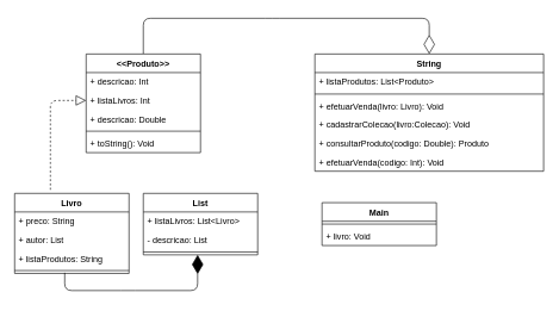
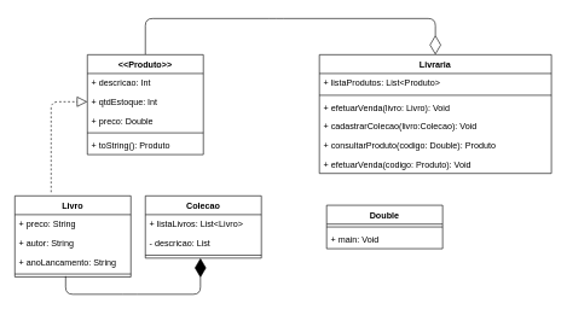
  <mxCell id="0" />
  <mxCell id="1" parent="0" />
  <mxCell id="2" value="" style="endArrow=block;dashed=1;endFill=0;endSize=12;html=1;entryX=0;entryY=0.5;entryDx=0;entryDy=0;" edge="1" parent="1" target="12"><mxGeometry width="160" relative="1" as="geometry"><mxPoint x="70" y="260" as="sourcePoint" /><mxPoint x="60" y="170" as="targetPoint" /><Array as="points"><mxPoint x="70" y="135" /></Array></mxGeometry></mxCell>
  <mxCell id="3" value="" style="endArrow=diamondThin;endFill=1;endSize=24;html=1;entryX=0.481;entryY=1.115;entryDx=0;entryDy=0;entryPerimeter=0;exitX=0.444;exitY=1.077;exitDx=0;exitDy=0;exitPerimeter=0;" edge="1" parent="1"><mxGeometry width="160" relative="1" as="geometry"><mxPoint x="90.04" y="376.012" as="sourcePoint" /><mxPoint x="275.96" y="351" as="targetPoint" /><Array as="points"><mxPoint x="90" y="401.01" /><mxPoint x="179" y="401.01" /><mxPoint x="276" y="401.01" /></Array></mxGeometry></mxCell>
  <mxCell id="4" value="" style="endArrow=diamondThin;endFill=0;endSize=24;html=1;entryX=0.5;entryY=0;entryDx=0;entryDy=0;exitX=0.5;exitY=0;exitDx=0;exitDy=0;" edge="1" parent="1" source="10" target="20"><mxGeometry width="160" relative="1" as="geometry"><mxPoint x="294" y="-20" as="sourcePoint" /><mxPoint x="454" y="-20" as="targetPoint" /><Array as="points"><mxPoint x="200" y="20" /><mxPoint x="380" y="20" /><mxPoint x="600" y="20" /></Array></mxGeometry></mxCell>
  <mxCell id="5" value="Livro" style="swimlane;fontStyle=1;align=center;verticalAlign=top;childLayout=stackLayout;horizontal=1;startSize=26;horizontalStack=0;resizeParent=1;resizeParentMax=0;resizeLast=0;collapsible=1;marginBottom=0;" vertex="1" parent="1"><mxGeometry x="20" y="265" width="160" height="112" as="geometry" /></mxCell>
  <mxCell id="6" value="+ preco: String" style="text;strokeColor=none;fillColor=none;align=left;verticalAlign=top;spacingLeft=4;spacingRight=4;overflow=hidden;rotatable=0;points=[[0,0.5],[1,0.5]];portConstraint=eastwest;" vertex="1" parent="5"><mxGeometry y="26" width="160" height="26" as="geometry" /></mxCell>
- <mxCell id="7" value="+ autor: List" style="text;strokeColor=none;fillColor=none;align=left;verticalAlign=top;spacingLeft=4;spacingRight=4;overflow=hidden;rotatable=0;points=[[0,0.5],[1,0.5]];portConstraint=eastwest;" vertex="1" parent="5"><mxGeometry y="52" width="160" height="26" as="geometry" /></mxCell>
- <mxCell id="8" value="+ listaProdutos: String" style="text;strokeColor=none;fillColor=none;align=left;verticalAlign=top;spacingLeft=4;spacingRight=4;overflow=hidden;rotatable=0;points=[[0,0.5],[1,0.5]];portConstraint=eastwest;" vertex="1" parent="5"><mxGeometry y="78" width="160" height="26" as="geometry" /></mxCell>
+ <mxCell id="7" value="+ autor: String" style="text;strokeColor=none;fillColor=none;align=left;verticalAlign=top;spacingLeft=4;spacingRight=4;overflow=hidden;rotatable=0;points=[[0,0.5],[1,0.5]];portConstraint=eastwest;" vertex="1" parent="5"><mxGeometry y="52" width="160" height="26" as="geometry" /></mxCell>
+ <mxCell id="8" value="+ anoLancamento: String" style="text;strokeColor=none;fillColor=none;align=left;verticalAlign=top;spacingLeft=4;spacingRight=4;overflow=hidden;rotatable=0;points=[[0,0.5],[1,0.5]];portConstraint=eastwest;" vertex="1" parent="5"><mxGeometry y="78" width="160" height="26" as="geometry" /></mxCell>
  <mxCell id="9" value="" style="line;strokeWidth=1;fillColor=none;align=left;verticalAlign=middle;spacingTop=-1;spacingLeft=3;spacingRight=3;rotatable=0;labelPosition=right;points=[];portConstraint=eastwest;" vertex="1" parent="5"><mxGeometry y="104" width="160" height="8" as="geometry" /></mxCell>
  <mxCell id="10" value="&lt;&lt;Produto&gt;&gt;" style="swimlane;fontStyle=1;align=center;verticalAlign=top;childLayout=stackLayout;horizontal=1;startSize=26;horizontalStack=0;resizeParent=1;resizeParentMax=0;resizeLast=0;collapsible=1;marginBottom=0;" vertex="1" parent="1"><mxGeometry x="120" y="70" width="160" height="138" as="geometry" /></mxCell>
  <mxCell id="11" value="+ descricao: Int" style="text;strokeColor=none;fillColor=none;align=left;verticalAlign=top;spacingLeft=4;spacingRight=4;overflow=hidden;rotatable=0;points=[[0,0.5],[1,0.5]];portConstraint=eastwest;" vertex="1" parent="10"><mxGeometry y="26" width="160" height="26" as="geometry" /></mxCell>
- <mxCell id="12" value="+ listaLivros: Int" style="text;strokeColor=none;fillColor=none;align=left;verticalAlign=top;spacingLeft=4;spacingRight=4;overflow=hidden;rotatable=0;points=[[0,0.5],[1,0.5]];portConstraint=eastwest;" vertex="1" parent="10"><mxGeometry y="52" width="160" height="26" as="geometry" /></mxCell>
- <mxCell id="13" value="+ descricao: Double" style="text;strokeColor=none;fillColor=none;align=left;verticalAlign=top;spacingLeft=4;spacingRight=4;overflow=hidden;rotatable=0;points=[[0,0.5],[1,0.5]];portConstraint=eastwest;" vertex="1" parent="10"><mxGeometry y="78" width="160" height="26" as="geometry" /></mxCell>
+ <mxCell id="12" value="+ qtdEstoque: Int" style="text;strokeColor=none;fillColor=none;align=left;verticalAlign=top;spacingLeft=4;spacingRight=4;overflow=hidden;rotatable=0;points=[[0,0.5],[1,0.5]];portConstraint=eastwest;" vertex="1" parent="10"><mxGeometry y="52" width="160" height="26" as="geometry" /></mxCell>
+ <mxCell id="13" value="+ preco: Double" style="text;strokeColor=none;fillColor=none;align=left;verticalAlign=top;spacingLeft=4;spacingRight=4;overflow=hidden;rotatable=0;points=[[0,0.5],[1,0.5]];portConstraint=eastwest;" vertex="1" parent="10"><mxGeometry y="78" width="160" height="26" as="geometry" /></mxCell>
  <mxCell id="14" value="" style="line;strokeWidth=1;fillColor=none;align=left;verticalAlign=middle;spacingTop=-1;spacingLeft=3;spacingRight=3;rotatable=0;labelPosition=right;points=[];portConstraint=eastwest;" vertex="1" parent="10"><mxGeometry y="104" width="160" height="8" as="geometry" /></mxCell>
- <mxCell id="15" value="+ toString(): Void" style="text;strokeColor=none;fillColor=none;align=left;verticalAlign=top;spacingLeft=4;spacingRight=4;overflow=hidden;rotatable=0;points=[[0,0.5],[1,0.5]];portConstraint=eastwest;" vertex="1" parent="10"><mxGeometry y="112" width="160" height="26" as="geometry" /></mxCell>
- <mxCell id="16" value="List" style="swimlane;fontStyle=1;align=center;verticalAlign=top;childLayout=stackLayout;horizontal=1;startSize=26;horizontalStack=0;resizeParent=1;resizeParentMax=0;resizeLast=0;collapsible=1;marginBottom=0;" vertex="1" parent="1"><mxGeometry x="200" y="265" width="160" height="86" as="geometry" /></mxCell>
+ <mxCell id="15" value="+ toString(): Produto" style="text;strokeColor=none;fillColor=none;align=left;verticalAlign=top;spacingLeft=4;spacingRight=4;overflow=hidden;rotatable=0;points=[[0,0.5],[1,0.5]];portConstraint=eastwest;" vertex="1" parent="10"><mxGeometry y="112" width="160" height="26" as="geometry" /></mxCell>
+ <mxCell id="16" value="Colecao" style="swimlane;fontStyle=1;align=center;verticalAlign=top;childLayout=stackLayout;horizontal=1;startSize=26;horizontalStack=0;resizeParent=1;resizeParentMax=0;resizeLast=0;collapsible=1;marginBottom=0;" vertex="1" parent="1"><mxGeometry x="200" y="265" width="160" height="86" as="geometry" /></mxCell>
  <mxCell id="17" value="+ listaLivros: List&lt;Livro&gt;" style="text;strokeColor=none;fillColor=none;align=left;verticalAlign=top;spacingLeft=4;spacingRight=4;overflow=hidden;rotatable=0;points=[[0,0.5],[1,0.5]];portConstraint=eastwest;" vertex="1" parent="16"><mxGeometry y="26" width="160" height="26" as="geometry" /></mxCell>
  <mxCell id="18" value="- descricao: List" style="text;strokeColor=none;fillColor=none;align=left;verticalAlign=top;spacingLeft=4;spacingRight=4;overflow=hidden;rotatable=0;points=[[0,0.5],[1,0.5]];portConstraint=eastwest;" vertex="1" parent="16"><mxGeometry y="52" width="160" height="26" as="geometry" /></mxCell>
  <mxCell id="19" value="" style="line;strokeWidth=1;fillColor=none;align=left;verticalAlign=middle;spacingTop=-1;spacingLeft=3;spacingRight=3;rotatable=0;labelPosition=right;points=[];portConstraint=eastwest;" vertex="1" parent="16"><mxGeometry y="78" width="160" height="8" as="geometry" /></mxCell>
- <mxCell id="20" value="String" style="swimlane;fontStyle=1;align=center;verticalAlign=top;childLayout=stackLayout;horizontal=1;startSize=26;horizontalStack=0;resizeParent=1;resizeParentMax=0;resizeLast=0;collapsible=1;marginBottom=0;" vertex="1" parent="1"><mxGeometry x="440" y="70" width="320" height="164" as="geometry" /></mxCell>
+ <mxCell id="20" value="Livraria" style="swimlane;fontStyle=1;align=center;verticalAlign=top;childLayout=stackLayout;horizontal=1;startSize=26;horizontalStack=0;resizeParent=1;resizeParentMax=0;resizeLast=0;collapsible=1;marginBottom=0;" vertex="1" parent="1"><mxGeometry x="440" y="70" width="320" height="164" as="geometry" /></mxCell>
  <mxCell id="21" value="+ listaProdutos: List&lt;Produto&gt;" style="text;strokeColor=none;fillColor=none;align=left;verticalAlign=top;spacingLeft=4;spacingRight=4;overflow=hidden;rotatable=0;points=[[0,0.5],[1,0.5]];portConstraint=eastwest;" vertex="1" parent="20"><mxGeometry y="26" width="320" height="26" as="geometry" /></mxCell>
  <mxCell id="22" value="" style="line;strokeWidth=1;fillColor=none;align=left;verticalAlign=middle;spacingTop=-1;spacingLeft=3;spacingRight=3;rotatable=0;labelPosition=right;points=[];portConstraint=eastwest;" vertex="1" parent="20"><mxGeometry y="52" width="320" height="8" as="geometry" /></mxCell>
  <mxCell id="23" value="+ efetuarVenda(livro: Livro): Void" style="text;strokeColor=none;fillColor=none;align=left;verticalAlign=top;spacingLeft=4;spacingRight=4;overflow=hidden;rotatable=0;points=[[0,0.5],[1,0.5]];portConstraint=eastwest;" vertex="1" parent="20"><mxGeometry y="60" width="320" height="26" as="geometry" /></mxCell>
  <mxCell id="24" value="+ cadastrarColecao(livro:Colecao): Void" style="text;strokeColor=none;fillColor=none;align=left;verticalAlign=top;spacingLeft=4;spacingRight=4;overflow=hidden;rotatable=0;points=[[0,0.5],[1,0.5]];portConstraint=eastwest;" vertex="1" parent="20"><mxGeometry y="86" width="320" height="26" as="geometry" /></mxCell>
  <mxCell id="25" value="+ consultarProduto(codigo: Double): Produto" style="text;strokeColor=none;fillColor=none;align=left;verticalAlign=top;spacingLeft=4;spacingRight=4;overflow=hidden;rotatable=0;points=[[0,0.5],[1,0.5]];portConstraint=eastwest;" vertex="1" parent="20"><mxGeometry y="112" width="320" height="26" as="geometry" /></mxCell>
- <mxCell id="26" value="+ efetuarVenda(codigo: Int): Void" style="text;strokeColor=none;fillColor=none;align=left;verticalAlign=top;spacingLeft=4;spacingRight=4;overflow=hidden;rotatable=0;points=[[0,0.5],[1,0.5]];portConstraint=eastwest;" vertex="1" parent="20"><mxGeometry y="138" width="320" height="26" as="geometry" /></mxCell>
- <mxCell id="27" value="Main" style="swimlane;fontStyle=1;align=center;verticalAlign=top;childLayout=stackLayout;horizontal=1;startSize=26;horizontalStack=0;resizeParent=1;resizeParentMax=0;resizeLast=0;collapsible=1;marginBottom=0;" vertex="1" parent="1"><mxGeometry x="450" y="278" width="160" height="60" as="geometry" /></mxCell>
+ <mxCell id="26" value="+ efetuarVenda(codigo: Produto): Void" style="text;strokeColor=none;fillColor=none;align=left;verticalAlign=top;spacingLeft=4;spacingRight=4;overflow=hidden;rotatable=0;points=[[0,0.5],[1,0.5]];portConstraint=eastwest;" vertex="1" parent="20"><mxGeometry y="138" width="320" height="26" as="geometry" /></mxCell>
+ <mxCell id="27" value="Double" style="swimlane;fontStyle=1;align=center;verticalAlign=top;childLayout=stackLayout;horizontal=1;startSize=26;horizontalStack=0;resizeParent=1;resizeParentMax=0;resizeLast=0;collapsible=1;marginBottom=0;" vertex="1" parent="1"><mxGeometry x="450" y="278" width="160" height="60" as="geometry" /></mxCell>
  <mxCell id="28" value="" style="line;strokeWidth=1;fillColor=none;align=left;verticalAlign=middle;spacingTop=-1;spacingLeft=3;spacingRight=3;rotatable=0;labelPosition=right;points=[];portConstraint=eastwest;" vertex="1" parent="27"><mxGeometry y="26" width="160" height="8" as="geometry" /></mxCell>
- <mxCell id="29" value="+ livro: Void" style="text;strokeColor=none;fillColor=none;align=left;verticalAlign=top;spacingLeft=4;spacingRight=4;overflow=hidden;rotatable=0;points=[[0,0.5],[1,0.5]];portConstraint=eastwest;" vertex="1" parent="27"><mxGeometry y="34" width="160" height="26" as="geometry" /></mxCell>
+ <mxCell id="29" value="+ main: Void" style="text;strokeColor=none;fillColor=none;align=left;verticalAlign=top;spacingLeft=4;spacingRight=4;overflow=hidden;rotatable=0;points=[[0,0.5],[1,0.5]];portConstraint=eastwest;" vertex="1" parent="27"><mxGeometry y="34" width="160" height="26" as="geometry" /></mxCell>
